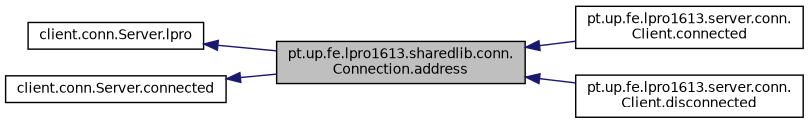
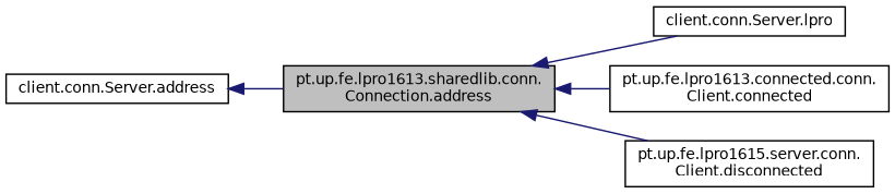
  digraph {
    rankdir=LR
    node [color=black fillcolor=white fontname=Helvetica fontsize=10 shape=record style=filled]
    edge [color=midnightblue dir=back fontname=Helvetica fontsize=10 labelfontname=Helvetica labelfontsize=10 style=solid]
    n1 [fillcolor=grey75 fontcolor=black height=0.2 label="pt.up.fe.lpro1613.sharedlib.conn.\lConnection.address" width=0.4]
    n2 [height=0.2 label="client.conn.Server.lpro" width=0.4]
-   n3 [height=0.2 label="pt.up.fe.lpro1613.server.conn.\lClient.connected" width=0.4]
-   n4 [height=0.2 label="pt.up.fe.lpro1613.server.conn.\lClient.disconnected" width=0.4]
-   n5 [height=0.2 label="client.conn.Server.connected" width=0.4]
-   n2 -> n1
+   n3 [height=0.2 label="pt.up.fe.lpro1613.connected.conn.\lClient.connected" width=0.4]
+   n4 [height=0.2 label="pt.up.fe.lpro1615.server.conn.\lClient.disconnected" width=0.4]
+   n5 [height=0.2 label="client.conn.Server.address" width=0.4]
+   n1 -> n2
    n1 -> n3
    n1 -> n4
    n5 -> n1
  }
